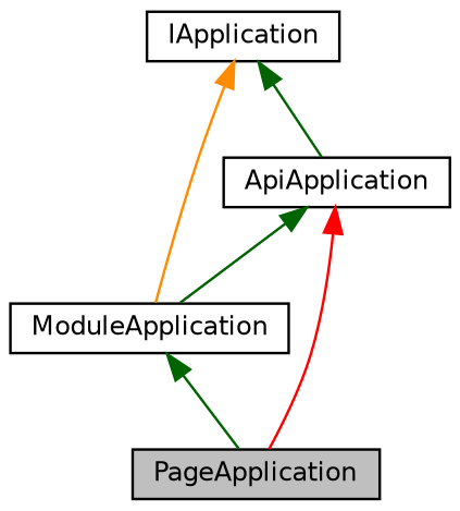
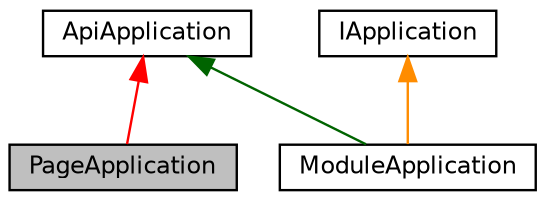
  digraph {
    node [color=black fillcolor=white fontname=Helvetica fontsize=10 shape=record style=filled]
    edge [color=darkgreen dir=back fontname=Helvetica fontsize=10 labelfontname=Helvetica labelfontsize=10 style=solid]
    n1 [fillcolor=grey75 fontcolor=black height=0.2 label=PageApplication width=0.4]
    n2 [height=0.2 label=ModuleApplication width=0.4]
    n3 [height=0.2 label=ApiApplication width=0.4]
    n4 [height=0.2 label=IApplication width=0.4]
-   n2 -> n1
    n3 -> n1 [color=red]
    n3 -> n2
    n4 -> n2 [color=darkorange]
-   n4 -> n3
  }
